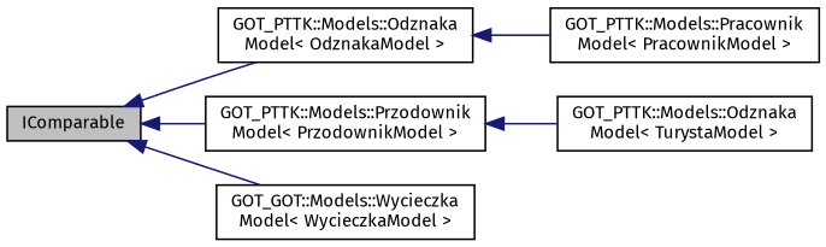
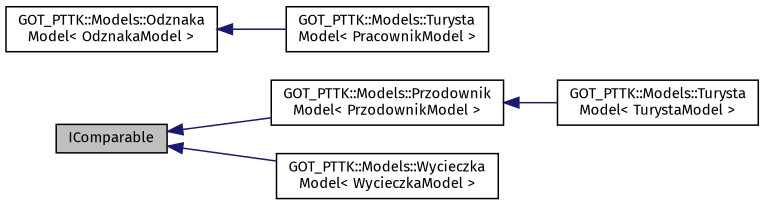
  digraph {
    fontname="Fira Sans"
    rankdir=LR
    node [color=black fillcolor=white fontname="Fira Sans" fontsize=10 shape=record style=filled]
    edge [color=midnightblue dir=back fontname="Fira Sans" fontsize=10 labelfontname=Helvetica labelfontsize=10 style=solid]
    n1 [fillcolor=grey75 fontcolor=black height=0.2 label=IComparable width=0.4]
    n2 [height=0.2 label="GOT_PTTK::Models::Odznaka\lModel\< OdznakaModel \>" width=0.4]
    n3 [height=0.2 label="GOT_PTTK::Models::Przodownik\lModel\< PrzodownikModel \>" width=0.4]
-   n4 [height=0.2 label="GOT_GOT::Models::Wycieczka\lModel\< WycieczkaModel \>" width=0.4]
-   n5 [height=0.2 label="GOT_PTTK::Models::Pracownik\lModel\< PracownikModel \>" width=0.4]
-   n6 [height=0.2 label="GOT_PTTK::Models::Odznaka\lModel\< TurystaModel \>" width=0.4]
-   n1 -> n2
+   n4 [height=0.2 label="GOT_PTTK::Models::Wycieczka\lModel\< WycieczkaModel \>" width=0.4]
+   n5 [height=0.2 label="GOT_PTTK::Models::Turysta\lModel\< PracownikModel \>" width=0.4]
+   n6 [height=0.2 label="GOT_PTTK::Models::Turysta\lModel\< TurystaModel \>" width=0.4]
    n1 -> n3
    n1 -> n4
    n2 -> n5
    n3 -> n6
  }
